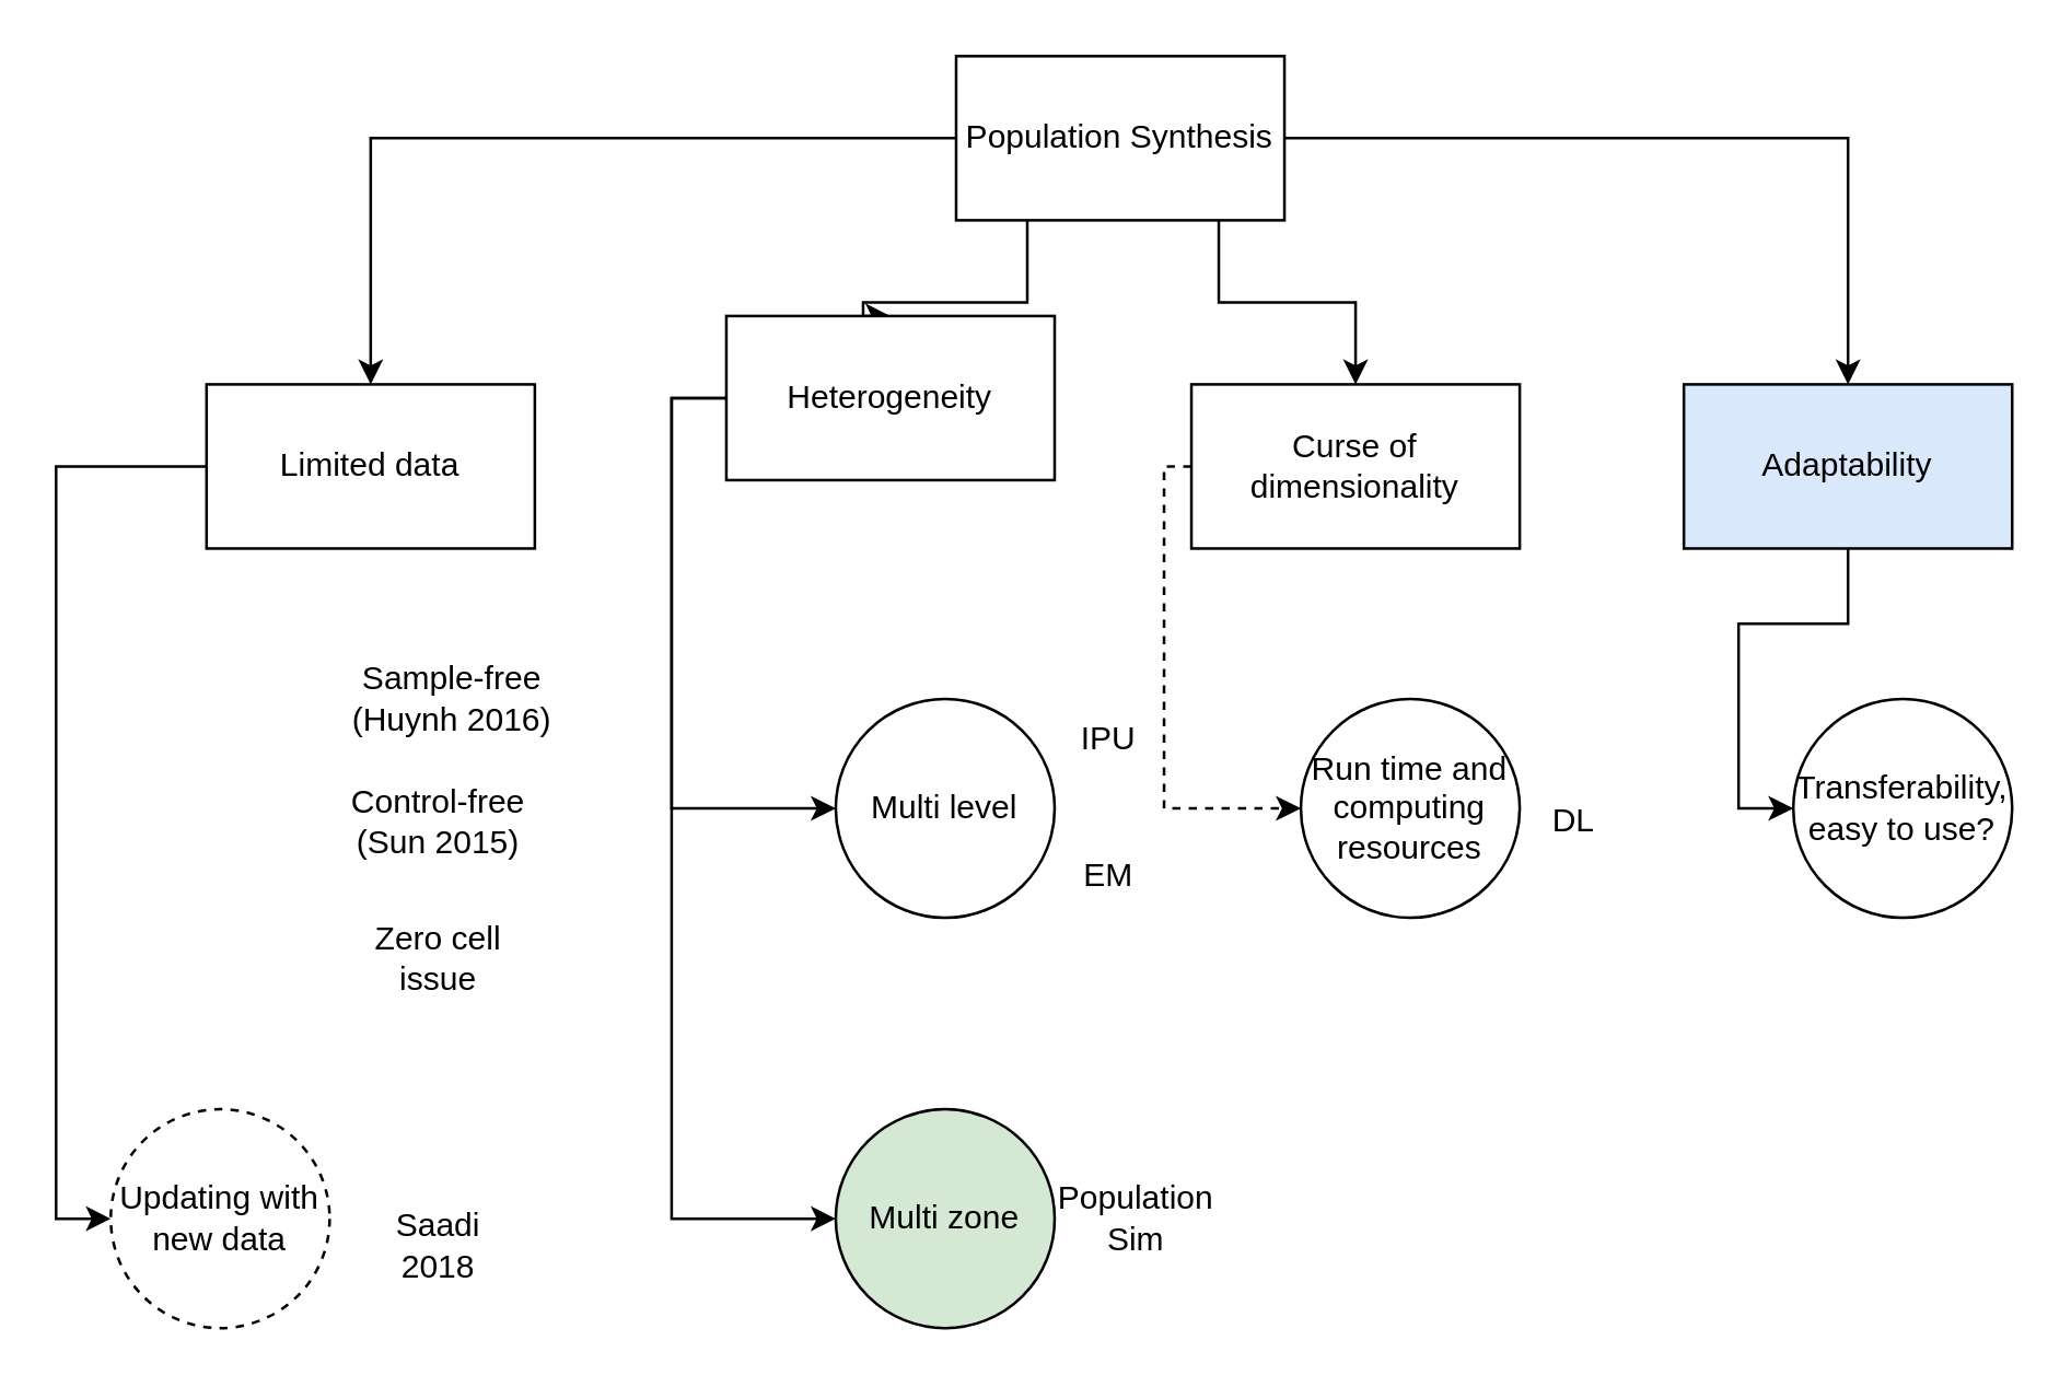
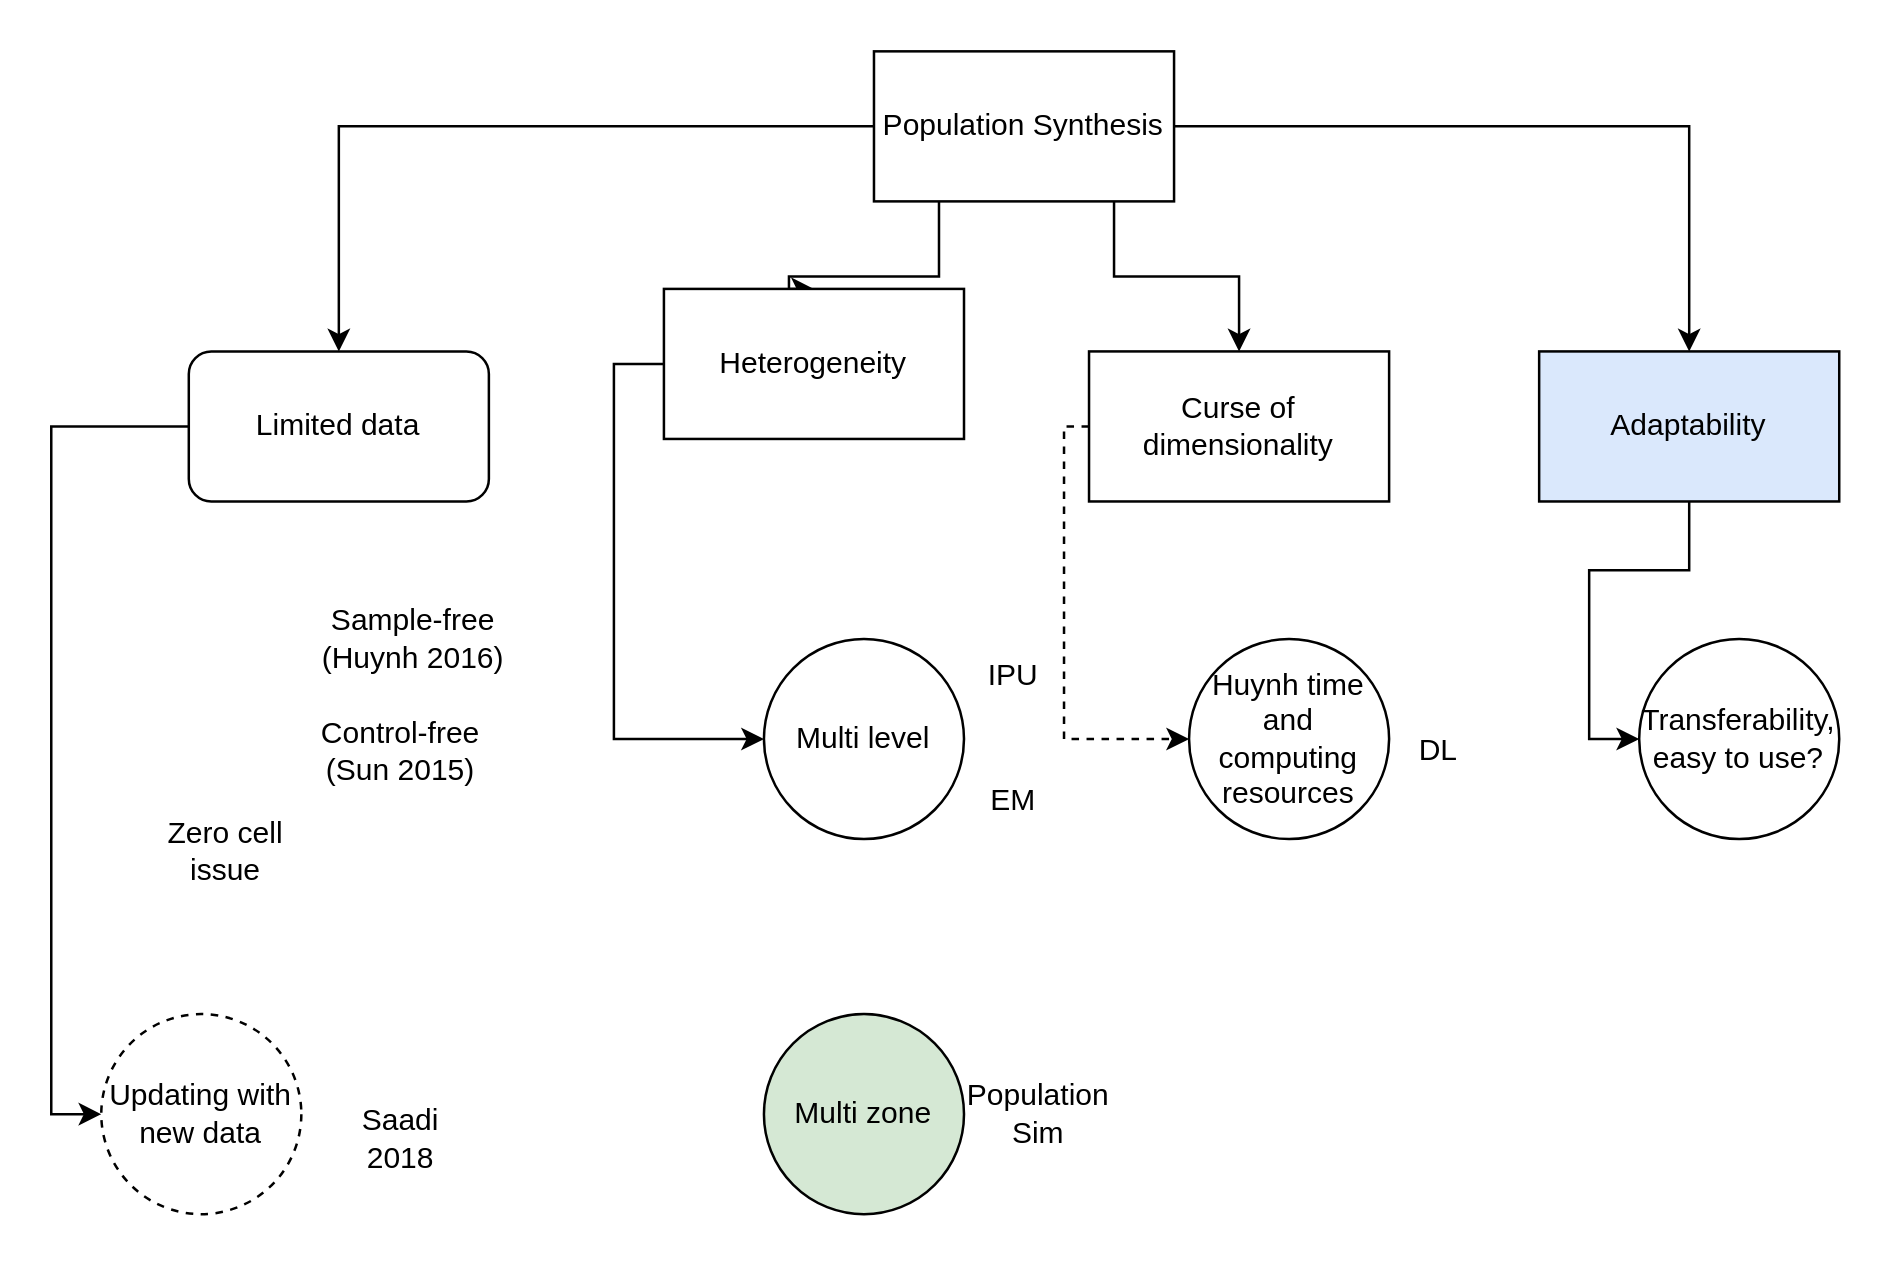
  <mxCell id="0" />
  <mxCell id="1" parent="0" />
  <mxCell id="2" style="edgeStyle=orthogonalEdgeStyle;rounded=0;orthogonalLoop=1;jettySize=auto;html=1;entryX=0.5;entryY=0;entryDx=0;entryDy=0;" edge="1" parent="1" source="6" target="8"><mxGeometry relative="1" as="geometry" /></mxCell>
  <mxCell id="3" style="edgeStyle=orthogonalEdgeStyle;rounded=0;orthogonalLoop=1;jettySize=auto;html=1;entryX=0.5;entryY=0;entryDx=0;entryDy=0;" edge="1" parent="1" source="6" target="11"><mxGeometry relative="1" as="geometry"><Array as="points"><mxPoint x="375" y="110" /><mxPoint x="315" y="110" /></Array></mxGeometry></mxCell>
  <mxCell id="4" style="edgeStyle=orthogonalEdgeStyle;rounded=0;orthogonalLoop=1;jettySize=auto;html=1;" edge="1" parent="1" source="6" target="13"><mxGeometry relative="1" as="geometry"><Array as="points"><mxPoint x="445" y="110" /><mxPoint x="495" y="110" /></Array></mxGeometry></mxCell>
  <mxCell id="5" style="edgeStyle=orthogonalEdgeStyle;rounded=0;orthogonalLoop=1;jettySize=auto;html=1;entryX=0.5;entryY=0;entryDx=0;entryDy=0;" edge="1" parent="1" source="6" target="15"><mxGeometry relative="1" as="geometry" /></mxCell>
  <mxCell id="6" value="Population Synthesis" style="rounded=0;whiteSpace=wrap;html=1;" vertex="1" parent="1"><mxGeometry x="349" y="20" width="120" height="60" as="geometry" /></mxCell>
  <mxCell id="7" style="edgeStyle=orthogonalEdgeStyle;rounded=0;orthogonalLoop=1;jettySize=auto;html=1;entryX=0;entryY=0.5;entryDx=0;entryDy=0;" edge="1" parent="1" source="8" target="16"><mxGeometry relative="1" as="geometry"><Array as="points"><mxPoint x="20" y="170" /><mxPoint x="20" y="445" /></Array></mxGeometry></mxCell>
- <mxCell id="8" value="Limited data" style="rounded=0;whiteSpace=wrap;html=1;" vertex="1" parent="1"><mxGeometry x="75" y="140" width="120" height="60" as="geometry" /></mxCell>
+ <mxCell id="8" value="Limited data" style="whiteSpace=wrap;html=1;rounded=1;" vertex="1" parent="1"><mxGeometry x="75" y="140" width="120" height="60" as="geometry" /></mxCell>
  <mxCell id="9" style="edgeStyle=orthogonalEdgeStyle;rounded=0;orthogonalLoop=1;jettySize=auto;html=1;exitX=0;exitY=0.5;exitDx=0;exitDy=0;entryX=0;entryY=0.5;entryDx=0;entryDy=0;" edge="1" parent="1" source="11" target="21"><mxGeometry relative="1" as="geometry" /></mxCell>
- <mxCell id="10" style="edgeStyle=orthogonalEdgeStyle;rounded=0;orthogonalLoop=1;jettySize=auto;html=1;exitX=0;exitY=0.5;exitDx=0;exitDy=0;entryX=0;entryY=0.5;entryDx=0;entryDy=0;" edge="1" parent="1" source="11" target="24"><mxGeometry relative="1" as="geometry" /></mxCell>
  <mxCell id="11" value="Heterogeneity" style="rounded=0;whiteSpace=wrap;html=1;" vertex="1" parent="1"><mxGeometry x="265" y="115" width="120" height="60" as="geometry" /></mxCell>
  <mxCell id="12" style="edgeStyle=orthogonalEdgeStyle;rounded=0;orthogonalLoop=1;jettySize=auto;html=1;exitX=0;exitY=0.5;exitDx=0;exitDy=0;entryX=0;entryY=0.5;entryDx=0;entryDy=0;dashed=1;" edge="1" parent="1" source="13" target="26"><mxGeometry relative="1" as="geometry"><Array as="points"><mxPoint x="425" y="170" /><mxPoint x="425" y="295" /></Array></mxGeometry></mxCell>
  <mxCell id="13" value="Curse of dimensionality" style="rounded=0;whiteSpace=wrap;html=1;" vertex="1" parent="1"><mxGeometry x="435" y="140" width="120" height="60" as="geometry" /></mxCell>
  <mxCell id="14" style="edgeStyle=orthogonalEdgeStyle;rounded=0;orthogonalLoop=1;jettySize=auto;html=1;entryX=0;entryY=0.5;entryDx=0;entryDy=0;" edge="1" parent="1" source="15" target="28"><mxGeometry relative="1" as="geometry" /></mxCell>
  <mxCell id="15" value="Adaptability" style="rounded=0;whiteSpace=wrap;html=1;fillColor=#dae8fc;" vertex="1" parent="1"><mxGeometry x="615" y="140" width="120" height="60" as="geometry" /></mxCell>
  <mxCell id="16" value="Updating with new data" style="ellipse;whiteSpace=wrap;html=1;aspect=fixed;dashed=1;" vertex="1" parent="1"><mxGeometry x="40" y="405" width="80" height="80" as="geometry" /></mxCell>
  <mxCell id="17" value="Sample-free (Huynh 2016)" style="text;html=1;strokeColor=none;fillColor=none;align=center;verticalAlign=middle;whiteSpace=wrap;rounded=0;" vertex="1" parent="1"><mxGeometry x="120" y="240" width="90" height="30" as="geometry" /></mxCell>
  <mxCell id="18" value="Control-free&lt;br&gt;(Sun 2015)" style="text;html=1;strokeColor=none;fillColor=none;align=center;verticalAlign=middle;whiteSpace=wrap;rounded=0;" vertex="1" parent="1"><mxGeometry x="120" y="285" width="80" height="30" as="geometry" /></mxCell>
- <mxCell id="19" value="Zero cell issue" style="text;html=1;strokeColor=none;fillColor=none;align=center;verticalAlign=middle;whiteSpace=wrap;rounded=0;" vertex="1" parent="1"><mxGeometry x="130" y="335" width="60" height="30" as="geometry" /></mxCell>
+ <mxCell id="19" value="Zero cell issue" style="text;html=1;strokeColor=none;fillColor=none;align=center;verticalAlign=middle;whiteSpace=wrap;rounded=0;" vertex="1" parent="1"><mxGeometry x="60" y="325" width="60" height="30" as="geometry" /></mxCell>
  <mxCell id="20" value="Saadi 2018" style="text;html=1;strokeColor=none;fillColor=none;align=center;verticalAlign=middle;whiteSpace=wrap;rounded=0;" vertex="1" parent="1"><mxGeometry x="130" y="440" width="60" height="30" as="geometry" /></mxCell>
  <mxCell id="21" value="Multi level" style="ellipse;whiteSpace=wrap;html=1;aspect=fixed;" vertex="1" parent="1"><mxGeometry x="305" y="255" width="80" height="80" as="geometry" /></mxCell>
  <mxCell id="22" value="IPU" style="text;html=1;strokeColor=none;fillColor=none;align=center;verticalAlign=middle;whiteSpace=wrap;rounded=0;" vertex="1" parent="1"><mxGeometry x="375" y="255" width="60" height="30" as="geometry" /></mxCell>
  <mxCell id="23" value="EM" style="text;html=1;strokeColor=none;fillColor=none;align=center;verticalAlign=middle;whiteSpace=wrap;rounded=0;" vertex="1" parent="1"><mxGeometry x="375" y="305" width="60" height="30" as="geometry" /></mxCell>
  <mxCell id="24" value="Multi zone" style="ellipse;whiteSpace=wrap;html=1;aspect=fixed;fillColor=#d5e8d4;" vertex="1" parent="1"><mxGeometry x="305" y="405" width="80" height="80" as="geometry" /></mxCell>
  <mxCell id="25" value="Population Sim" style="text;html=1;strokeColor=none;fillColor=none;align=center;verticalAlign=middle;whiteSpace=wrap;rounded=0;" vertex="1" parent="1"><mxGeometry x="385" y="430" width="60" height="30" as="geometry" /></mxCell>
- <mxCell id="26" value="Run time and computing resources" style="ellipse;whiteSpace=wrap;html=1;aspect=fixed;" vertex="1" parent="1"><mxGeometry x="475" y="255" width="80" height="80" as="geometry" /></mxCell>
+ <mxCell id="26" value="Huynh time and computing resources" style="ellipse;whiteSpace=wrap;html=1;aspect=fixed;" vertex="1" parent="1"><mxGeometry x="475" y="255" width="80" height="80" as="geometry" /></mxCell>
  <mxCell id="27" value="DL" style="text;html=1;strokeColor=none;fillColor=none;align=center;verticalAlign=middle;whiteSpace=wrap;rounded=0;" vertex="1" parent="1"><mxGeometry x="545" y="285" width="60" height="30" as="geometry" /></mxCell>
  <mxCell id="28" value="Transferability, easy to use?" style="ellipse;whiteSpace=wrap;html=1;aspect=fixed;" vertex="1" parent="1"><mxGeometry x="655" y="255" width="80" height="80" as="geometry" /></mxCell>
